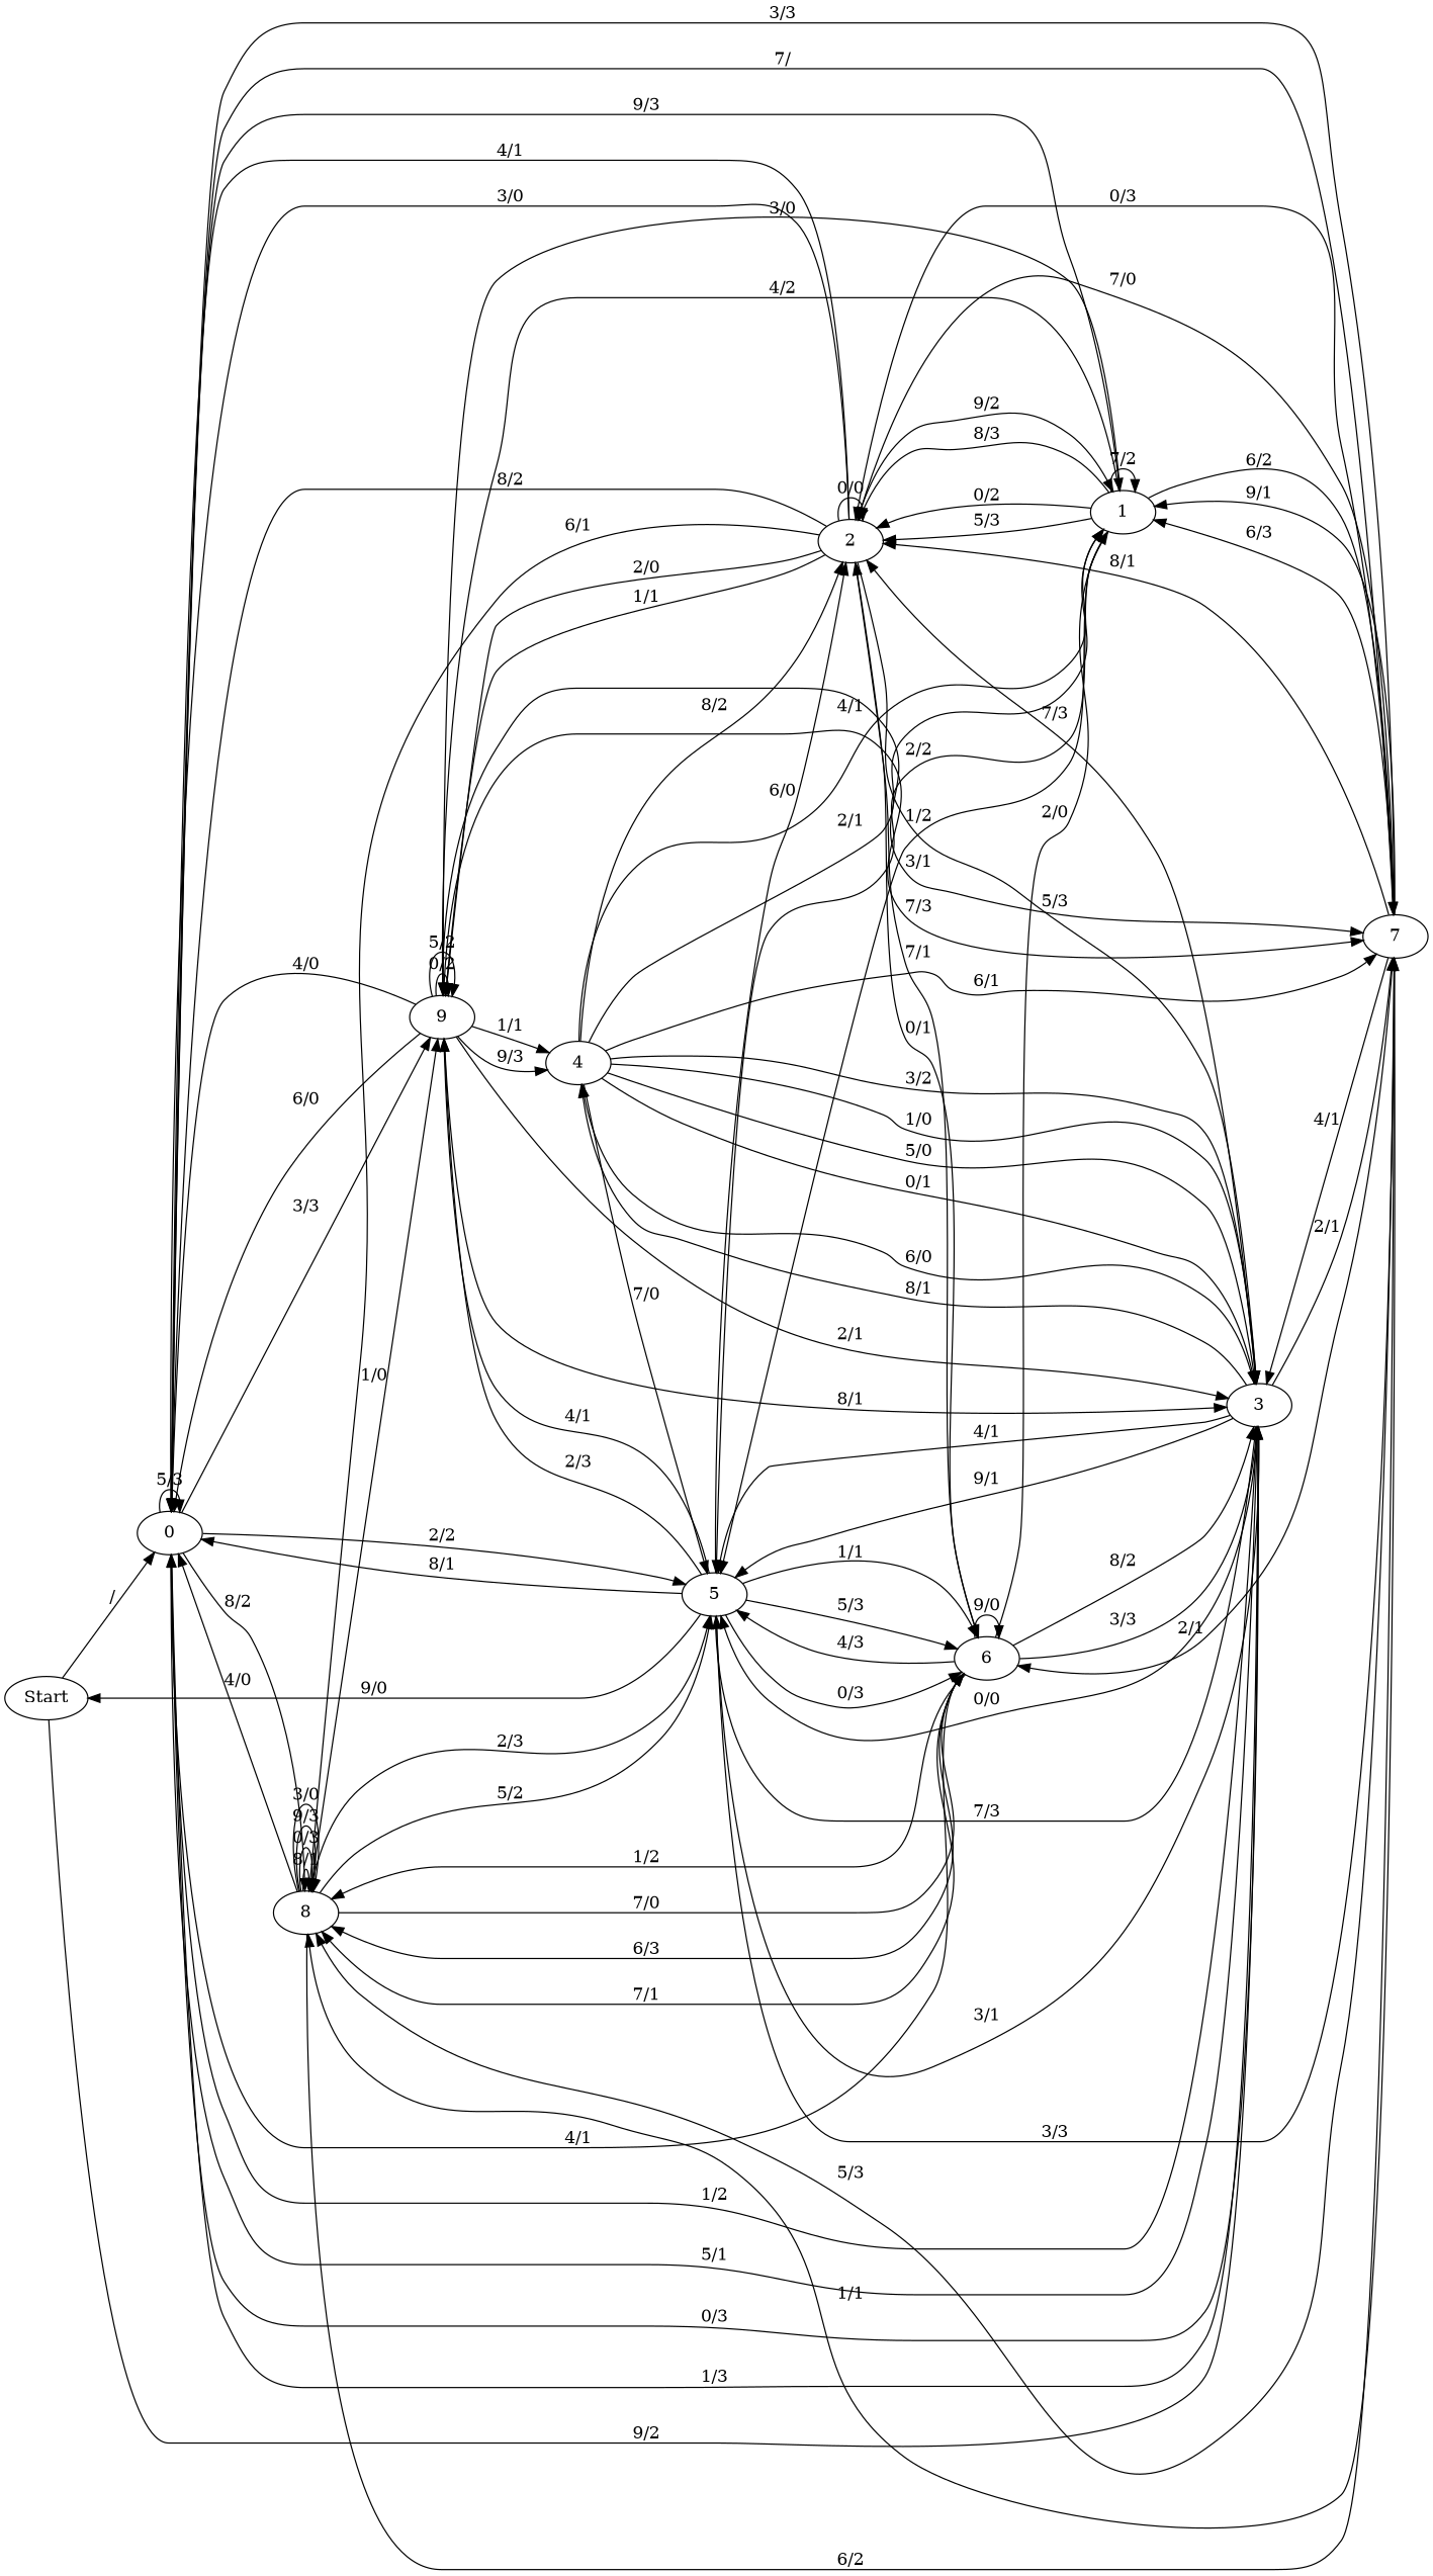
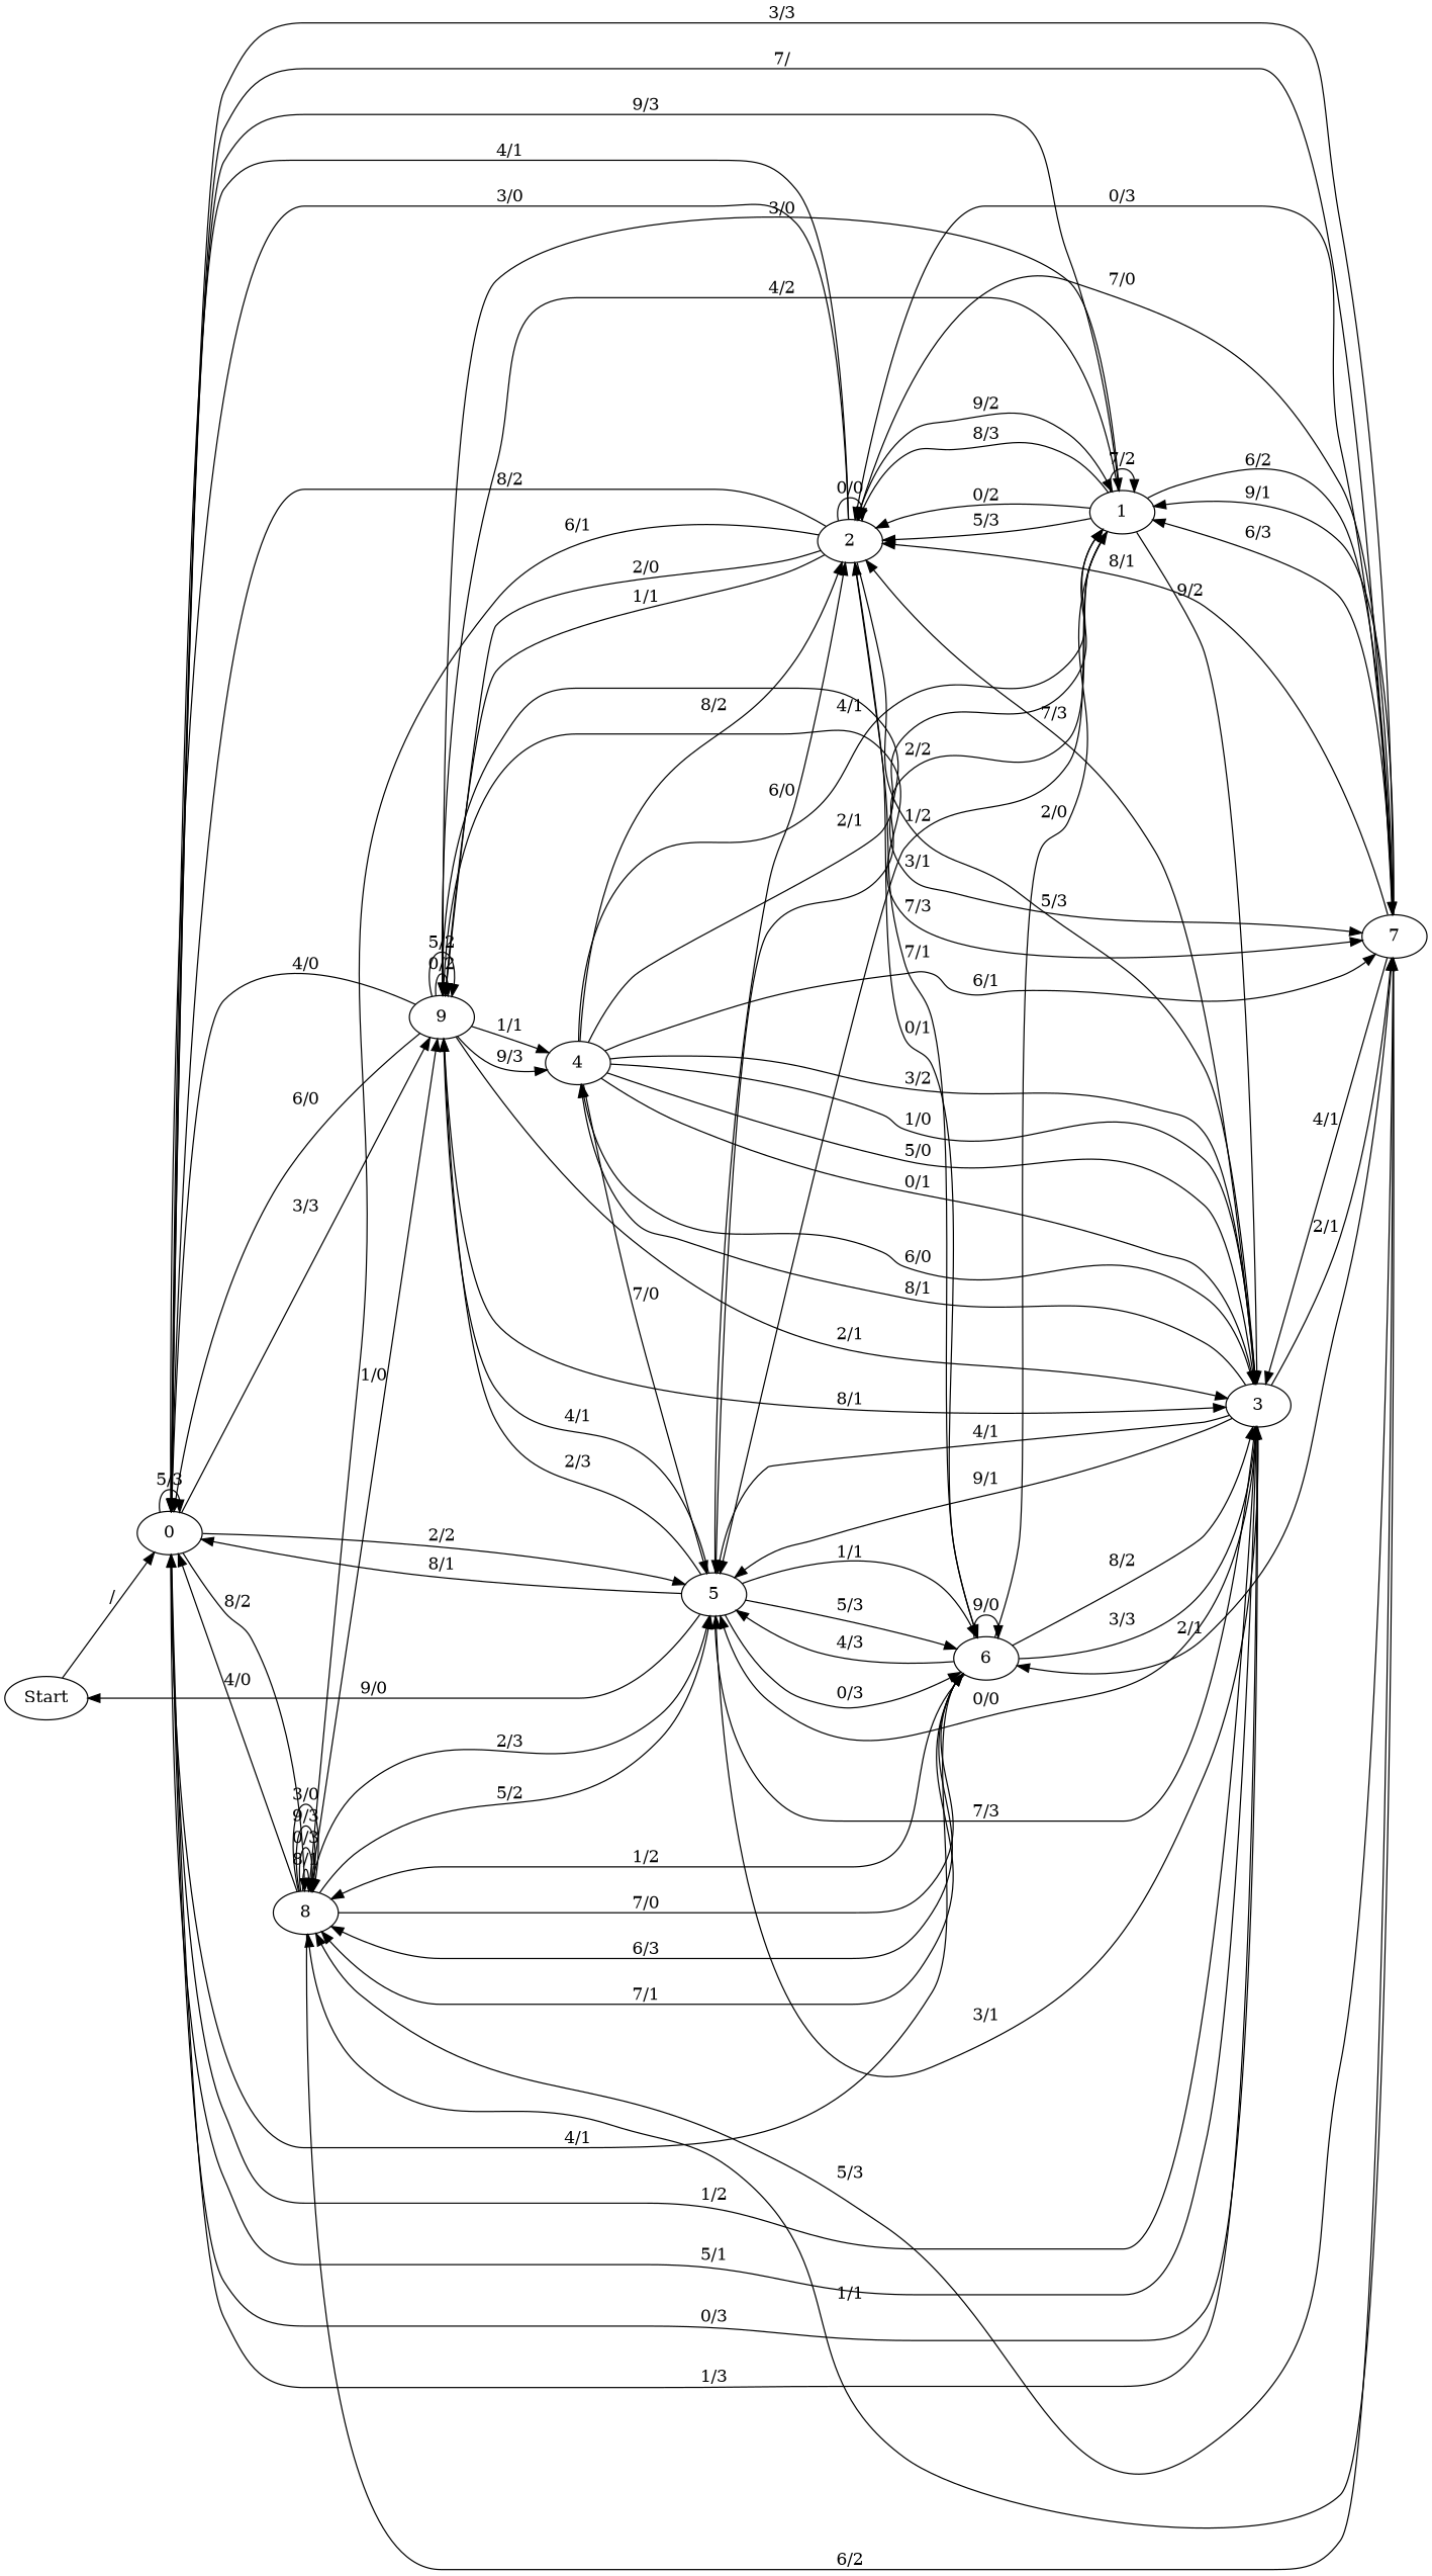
  digraph {
    rankdir=LR
    Start
    0
    8
    5
    7
    3
    1
    6
    9
    2
    4
    Start -> 0 [label="/"]
    0 -> 0 [label="5/3"]
    0 -> 8 [label="8/2"]
    0 -> 5 [label="2/2"]
    0 -> 7 [label="7/"]
    0 -> 3 [label="1/2"]
    0 -> 3 [label="0/3"]
    0 -> 1 [label="9/3"]
    0 -> 6 [label="4/1"]
    0 -> 9 [label="3/3"]
    8 -> 0 [label="4/0"]
    8 -> 8 [label="8/1"]
    8 -> 8 [label="0/3"]
    8 -> 8 [label="9/3"]
    8 -> 8 [label="3/0"]
    8 -> 5 [label="2/3"]
    8 -> 5 [label="5/2"]
    8 -> 7 [label="6/2"]
    8 -> 6 [label="7/0"]
    8 -> 9 [label="1/0"]
    5 -> Start [label="9/0"]
    5 -> 0 [label="8/1"]
-   5 -> 7 [label="3/3"]
    5 -> 3 [label="7/3"]
    5 -> 6 [label="1/1"]
    5 -> 6 [label="5/3"]
    5 -> 6 [label="0/3"]
    5 -> 9 [label="4/1"]
    5 -> 9 [label="2/3"]
    5 -> 2 [label="6/0"]
    7 -> 0 [label="3/3"]
    7 -> 8 [label="1/1"]
    7 -> 8 [label="5/3"]
    7 -> 3 [label="4/1"]
    7 -> 1 [label="9/1"]
    7 -> 1 [label="6/3"]
    7 -> 6 [label="2/1"]
    7 -> 2 [label="7/0"]
    7 -> 2 [label="8/1"]
    7 -> 2 [label="0/3"]
    3 -> 0 [label="5/1"]
    3 -> 0 [label="1/3"]
    3 -> 5 [label="3/1"]
    3 -> 5 [label="4/1"]
    3 -> 5 [label="9/1"]
    3 -> 5 [label="0/0"]
    3 -> 7 [label="2/1"]
    3 -> 2 [label="7/3"]
    3 -> 4 [label="6/0"]
    3 -> 4 [label="8/1"]
    1 -> 5 [label="2/2"]
    1 -> 5 [label="1/2"]
    1 -> 7 [label="6/2"]
-   Start -> 3 [label="9/2"]
+   1 -> 3 [label="9/2"]
    1 -> 1 [label="7/2"]
    1 -> 9 [label="3/0"]
    1 -> 9 [label="4/2"]
    1 -> 2 [label="8/3"]
    1 -> 2 [label="0/2"]
    1 -> 2 [label="5/3"]
    6 -> 8 [label="6/3"]
    6 -> 8 [label="7/1"]
    6 -> 8 [label="1/2"]
    6 -> 5 [label="4/3"]
    6 -> 3 [label="3/3"]
    6 -> 3 [label="8/2"]
    6 -> 1 [label="2/0"]
    6 -> 6 [label="9/0"]
    6 -> 2 [label="0/1"]
    9 -> 0 [label="4/0"]
    9 -> 0 [label="6/0"]
    9 -> 7 [label="7/3"]
    9 -> 7 [label="3/1"]
    9 -> 3 [label="8/1"]
    9 -> 3 [label="2/1"]
    9 -> 9 [label="0/2"]
    9 -> 9 [label="5/2"]
    9 -> 4 [label="1/1"]
    9 -> 4 [label="9/3"]
    2 -> 0 [label="8/2"]
    2 -> 0 [label="4/1"]
    2 -> 0 [label="3/0"]
    2 -> 8 [label="6/1"]
    2 -> 3 [label="5/3"]
    2 -> 1 [label="9/2"]
    2 -> 6 [label="7/1"]
    2 -> 9 [label="2/0"]
    2 -> 9 [label="1/1"]
    2 -> 2 [label="0/0"]
    4 -> 5 [label="7/0"]
    4 -> 7 [label="6/1"]
    4 -> 3 [label="1/0"]
    4 -> 3 [label="5/0"]
    4 -> 3 [label="0/1"]
    4 -> 3 [label="3/2"]
    4 -> 1 [label="4/1"]
    4 -> 1 [label="2/1"]
    4 -> 2 [label="8/2"]
  }
